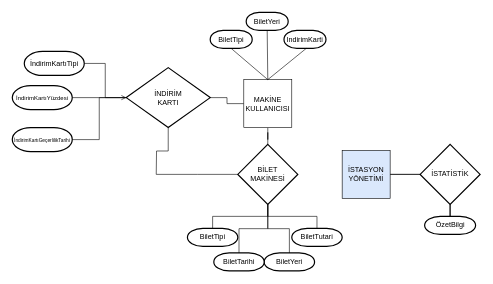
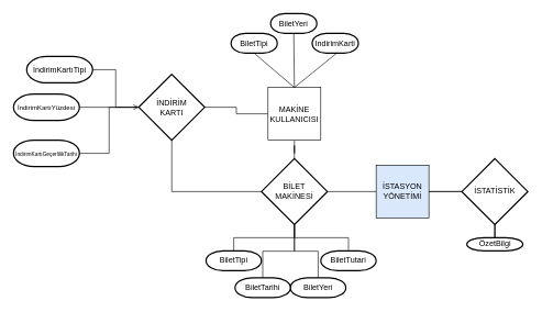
  <mxCell id="0" />
  <mxCell id="1" parent="0" />
  <mxCell id="2" style="edgeStyle=orthogonalEdgeStyle;rounded=0;orthogonalLoop=1;jettySize=auto;html=1;entryX=0.5;entryY=0;entryDx=0;entryDy=0;entryPerimeter=0;fontFamily=Helvetica;fontSize=12;fontColor=default;endArrow=none;endFill=0;" parent="1" source="4" target="14" edge="1"><mxGeometry relative="1" as="geometry" /></mxCell>
  <mxCell id="3" style="edgeStyle=orthogonalEdgeStyle;rounded=0;orthogonalLoop=1;jettySize=auto;html=1;entryX=1;entryY=0.5;entryDx=0;entryDy=0;entryPerimeter=0;endArrow=none;endFill=0;" edge="1" parent="1" source="4" target="27"><mxGeometry relative="1" as="geometry" /></mxCell>
  <mxCell id="4" value="MAKİNE KULLANICISI" style="whiteSpace=wrap;html=1;aspect=fixed;" parent="1" vertex="1"><mxGeometry x="406" y="132" width="80" height="80" as="geometry" /></mxCell>
  <mxCell id="5" value="BiletTipi" style="strokeWidth=2;html=1;shape=mxgraph.flowchart.terminator;whiteSpace=wrap;rounded=1;shadow=0;glass=0;comic=0;sketch=0;fontFamily=Helvetica;fontSize=12;fontColor=default;fillColor=default;" parent="1" vertex="1"><mxGeometry x="350" y="50" width="70" height="30" as="geometry" /></mxCell>
  <mxCell id="6" value="BiletYeri" style="strokeWidth=2;html=1;shape=mxgraph.flowchart.terminator;whiteSpace=wrap;rounded=1;shadow=0;glass=0;comic=0;sketch=0;fontFamily=Helvetica;fontSize=12;fontColor=default;fillColor=default;" parent="1" vertex="1"><mxGeometry x="410" y="20" width="70" height="30" as="geometry" /></mxCell>
  <mxCell id="7" value="IndirimKarti" style="strokeWidth=2;html=1;shape=mxgraph.flowchart.terminator;whiteSpace=wrap;rounded=1;shadow=0;glass=0;comic=0;sketch=0;fontFamily=Helvetica;fontSize=12;fontColor=default;fillColor=default;" parent="1" vertex="1"><mxGeometry x="473" y="50" width="70" height="30" as="geometry" /></mxCell>
  <mxCell id="8" value="" style="endArrow=none;html=1;rounded=0;fontFamily=Helvetica;fontSize=12;fontColor=default;entryX=0.529;entryY=1;entryDx=0;entryDy=0;entryPerimeter=0;exitX=0.5;exitY=0;exitDx=0;exitDy=0;" parent="1" source="4" target="7" edge="1"><mxGeometry width="50" height="50" relative="1" as="geometry"><mxPoint x="449" y="120" as="sourcePoint" /><mxPoint x="499" y="70" as="targetPoint" /></mxGeometry></mxCell>
  <mxCell id="9" value="" style="endArrow=none;html=1;rounded=0;fontFamily=Helvetica;fontSize=12;fontColor=default;entryX=0.5;entryY=1;entryDx=0;entryDy=0;entryPerimeter=0;exitX=0.5;exitY=0;exitDx=0;exitDy=0;" parent="1" source="4" target="6" edge="1"><mxGeometry width="50" height="50" relative="1" as="geometry"><mxPoint x="414.48" y="110" as="sourcePoint" /><mxPoint x="475.51" y="70" as="targetPoint" /></mxGeometry></mxCell>
  <mxCell id="10" value="" style="endArrow=none;html=1;rounded=0;fontFamily=Helvetica;fontSize=12;fontColor=default;entryX=0.5;entryY=0;entryDx=0;entryDy=0;exitX=0.5;exitY=1;exitDx=0;exitDy=0;exitPerimeter=0;" parent="1" source="5" target="4" edge="1"><mxGeometry width="50" height="50" relative="1" as="geometry"><mxPoint x="370" y="120" as="sourcePoint" /><mxPoint x="431.03" y="80" as="targetPoint" /></mxGeometry></mxCell>
+ <mxCell id="11" style="edgeStyle=orthogonalEdgeStyle;rounded=0;orthogonalLoop=1;jettySize=auto;html=1;entryX=0;entryY=0.5;entryDx=0;entryDy=0;fontFamily=Helvetica;fontSize=12;fontColor=default;endArrow=none;endFill=0;" parent="1" source="14" target="16" edge="1"><mxGeometry relative="1" as="geometry" /></mxCell>
  <mxCell id="12" style="edgeStyle=orthogonalEdgeStyle;rounded=0;orthogonalLoop=1;jettySize=auto;html=1;entryX=0.5;entryY=0;entryDx=0;entryDy=0;entryPerimeter=0;fontFamily=Helvetica;fontSize=12;fontColor=default;endArrow=none;endFill=0;" parent="1" source="14" target="17" edge="1"><mxGeometry relative="1" as="geometry" /></mxCell>
  <mxCell id="13" style="edgeStyle=orthogonalEdgeStyle;rounded=0;orthogonalLoop=1;jettySize=auto;html=1;exitX=0;exitY=0.5;exitDx=0;exitDy=0;exitPerimeter=0;endArrow=none;endFill=0;" edge="1" parent="1" source="14"><mxGeometry relative="1" as="geometry"><mxPoint x="260" y="290" as="targetPoint" /></mxGeometry></mxCell>
  <mxCell id="14" value="BİLET&lt;br&gt;MAKİNESİ" style="strokeWidth=2;html=1;shape=mxgraph.flowchart.decision;whiteSpace=wrap;rounded=1;shadow=0;glass=0;comic=0;sketch=0;fontFamily=Helvetica;fontSize=12;fontColor=default;fillColor=default;" parent="1" vertex="1"><mxGeometry x="396" y="240" width="100" height="100" as="geometry" /></mxCell>
  <mxCell id="15" value="" style="edgeStyle=orthogonalEdgeStyle;rounded=0;orthogonalLoop=1;jettySize=auto;html=1;fontFamily=Helvetica;fontSize=12;fontColor=default;endArrow=none;endFill=0;" parent="1" source="16" target="23" edge="1"><mxGeometry relative="1" as="geometry" /></mxCell>
  <mxCell id="16" value="İSTASYON&lt;br&gt;YÖNETİMİ" style="whiteSpace=wrap;html=1;aspect=fixed;fillColor=#dae8fc;" parent="1" vertex="1"><mxGeometry x="570" y="250" width="80" height="80" as="geometry" /></mxCell>
  <mxCell id="17" value="BiletTipi" style="strokeWidth=2;html=1;shape=mxgraph.flowchart.terminator;whiteSpace=wrap;rounded=1;shadow=0;glass=0;comic=0;sketch=0;fontFamily=Helvetica;fontSize=12;fontColor=default;fillColor=default;" parent="1" vertex="1"><mxGeometry x="312" y="380" width="84" height="30" as="geometry" /></mxCell>
  <mxCell id="18" value="" style="edgeStyle=orthogonalEdgeStyle;rounded=0;orthogonalLoop=1;jettySize=auto;html=1;fontFamily=Helvetica;fontSize=12;fontColor=default;endArrow=none;endFill=0;" parent="1" source="19" target="14" edge="1"><mxGeometry relative="1" as="geometry" /></mxCell>
  <mxCell id="19" value="BiletTutari" style="strokeWidth=2;html=1;shape=mxgraph.flowchart.terminator;whiteSpace=wrap;rounded=1;shadow=0;glass=0;comic=0;sketch=0;fontFamily=Helvetica;fontSize=12;fontColor=default;fillColor=default;" parent="1" vertex="1"><mxGeometry x="486" y="380" width="84" height="30" as="geometry" /></mxCell>
  <mxCell id="20" value="" style="edgeStyle=orthogonalEdgeStyle;rounded=0;orthogonalLoop=1;jettySize=auto;html=1;fontFamily=Helvetica;fontSize=12;fontColor=default;endArrow=none;endFill=0;" parent="1" source="21" target="14" edge="1"><mxGeometry relative="1" as="geometry" /></mxCell>
  <mxCell id="21" value="BiletYeri" style="strokeWidth=2;html=1;shape=mxgraph.flowchart.terminator;whiteSpace=wrap;rounded=1;shadow=0;glass=0;comic=0;sketch=0;fontFamily=Helvetica;fontSize=12;fontColor=default;fillColor=default;" parent="1" vertex="1"><mxGeometry x="440" y="421" width="84" height="30" as="geometry" /></mxCell>
  <mxCell id="22" value="" style="edgeStyle=orthogonalEdgeStyle;rounded=0;orthogonalLoop=1;jettySize=auto;html=1;fontFamily=Helvetica;fontSize=12;fontColor=default;endArrow=none;endFill=0;" parent="1" source="23" target="16" edge="1"><mxGeometry relative="1" as="geometry" /></mxCell>
  <mxCell id="23" value="İSTATİSTİK" style="strokeWidth=2;html=1;shape=mxgraph.flowchart.decision;whiteSpace=wrap;rounded=1;shadow=0;glass=0;comic=0;sketch=0;fontFamily=Helvetica;fontSize=12;fontColor=default;fillColor=default;" parent="1" vertex="1"><mxGeometry x="700" y="240" width="100" height="100" as="geometry" /></mxCell>
  <mxCell id="24" value="" style="edgeStyle=orthogonalEdgeStyle;rounded=0;orthogonalLoop=1;jettySize=auto;html=1;fontFamily=Helvetica;fontSize=12;fontColor=default;endArrow=none;endFill=0;" parent="1" source="25" target="23" edge="1"><mxGeometry relative="1" as="geometry" /></mxCell>
- <mxCell id="25" value="ÖzetBilgi" style="strokeWidth=2;html=1;shape=mxgraph.flowchart.terminator;whiteSpace=wrap;rounded=1;shadow=0;glass=0;comic=0;sketch=0;fontFamily=Helvetica;fontSize=12;fontColor=default;fillColor=default;" parent="1" vertex="1"><mxGeometry x="707.5" y="360" width="85" height="30" as="geometry" /></mxCell>
+ <mxCell id="25" value="ÖzetBilgi" style="strokeWidth=2;html=1;shape=mxgraph.flowchart.terminator;whiteSpace=wrap;rounded=1;shadow=0;glass=0;comic=0;sketch=0;fontFamily=Helvetica;fontSize=12;fontColor=default;fillColor=default;" parent="1" vertex="1"><mxGeometry x="707.5" y="360" width="85" height="20" as="geometry" /></mxCell>
  <mxCell id="26" style="edgeStyle=orthogonalEdgeStyle;rounded=0;orthogonalLoop=1;jettySize=auto;html=1;endArrow=none;endFill=0;" edge="1" parent="1" source="27"><mxGeometry relative="1" as="geometry"><mxPoint x="260" y="290" as="targetPoint" /></mxGeometry></mxCell>
- <mxCell id="27" value="İNDİRİM&lt;br&gt;KARTI" style="strokeWidth=2;html=1;shape=mxgraph.flowchart.decision;whiteSpace=wrap;rounded=1;shadow=0;glass=0;comic=0;sketch=0;fontFamily=Helvetica;fontSize=12;fontColor=default;fillColor=default;" vertex="1" parent="1"><mxGeometry x="210" y="112" width="140" height="100" as="geometry" /></mxCell>
+ <mxCell id="27" value="İNDİRİM&lt;br&gt;KARTI" style="strokeWidth=2;html=1;shape=mxgraph.flowchart.decision;whiteSpace=wrap;rounded=1;shadow=0;glass=0;comic=0;sketch=0;fontFamily=Helvetica;fontSize=12;fontColor=default;fillColor=default;" vertex="1" parent="1"><mxGeometry x="210" y="112" width="100" height="100" as="geometry" /></mxCell>
  <mxCell id="28" value="" style="edgeStyle=orthogonalEdgeStyle;rounded=0;orthogonalLoop=1;jettySize=auto;html=1;endArrow=none;endFill=0;" edge="1" parent="1" source="29" target="27"><mxGeometry relative="1" as="geometry" /></mxCell>
  <mxCell id="29" value="İndirimKartıTipi" style="strokeWidth=2;html=1;shape=mxgraph.flowchart.terminator;whiteSpace=wrap;rounded=1;shadow=0;glass=0;comic=0;sketch=0;fontFamily=Helvetica;fontSize=12;fontColor=default;fillColor=default;" vertex="1" parent="1"><mxGeometry x="40" y="85" width="100" height="40" as="geometry" /></mxCell>
  <mxCell id="30" style="edgeStyle=orthogonalEdgeStyle;rounded=0;orthogonalLoop=1;jettySize=auto;html=1;entryX=0;entryY=0.5;entryDx=0;entryDy=0;entryPerimeter=0;fontSize=10;endArrow=none;endFill=0;" edge="1" parent="1" source="31" target="27"><mxGeometry relative="1" as="geometry" /></mxCell>
  <mxCell id="31" value="&lt;font style=&quot;font-size: 10px&quot;&gt;İndirimKartıYüzdesi&lt;/font&gt;" style="strokeWidth=2;html=1;shape=mxgraph.flowchart.terminator;whiteSpace=wrap;rounded=1;shadow=0;glass=0;comic=0;sketch=0;fontFamily=Helvetica;fontSize=12;fontColor=default;fillColor=default;" vertex="1" parent="1"><mxGeometry x="20" y="142" width="100" height="40" as="geometry" /></mxCell>
  <mxCell id="32" style="edgeStyle=orthogonalEdgeStyle;rounded=0;orthogonalLoop=1;jettySize=auto;html=1;entryX=0;entryY=0.5;entryDx=0;entryDy=0;entryPerimeter=0;fontSize=8;endArrow=open;endFill=0;" edge="1" parent="1" source="33" target="27"><mxGeometry relative="1" as="geometry" /></mxCell>
  <mxCell id="33" value="&lt;font style=&quot;font-size: 8px&quot;&gt;İndirimKartıGeçerlilikTarihi&lt;/font&gt;" style="strokeWidth=2;html=1;shape=mxgraph.flowchart.terminator;whiteSpace=wrap;rounded=1;shadow=0;glass=0;comic=0;sketch=0;fontFamily=Helvetica;fontSize=12;fontColor=default;fillColor=default;" vertex="1" parent="1"><mxGeometry x="20" y="212" width="100" height="40" as="geometry" /></mxCell>
  <mxCell id="34" style="edgeStyle=orthogonalEdgeStyle;rounded=0;orthogonalLoop=1;jettySize=auto;html=1;entryX=0.5;entryY=1;entryDx=0;entryDy=0;entryPerimeter=0;fontSize=8;endArrow=none;endFill=0;" edge="1" parent="1" source="35" target="14"><mxGeometry relative="1" as="geometry" /></mxCell>
  <mxCell id="35" value="BiletTarihi" style="strokeWidth=2;html=1;shape=mxgraph.flowchart.terminator;whiteSpace=wrap;rounded=1;shadow=0;glass=0;comic=0;sketch=0;fontFamily=Helvetica;fontSize=12;fontColor=default;fillColor=default;" vertex="1" parent="1"><mxGeometry x="356" y="421" width="84" height="30" as="geometry" /></mxCell>
